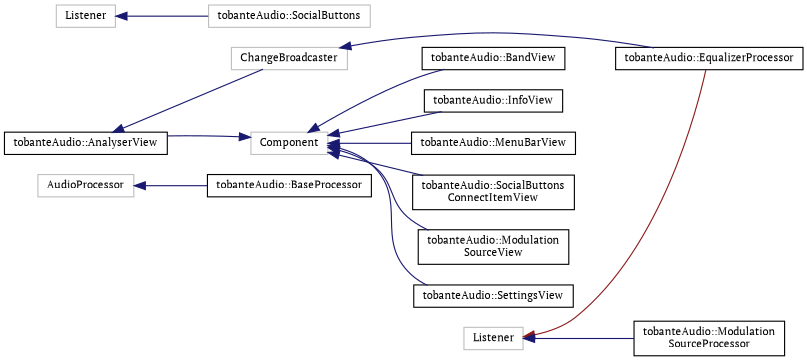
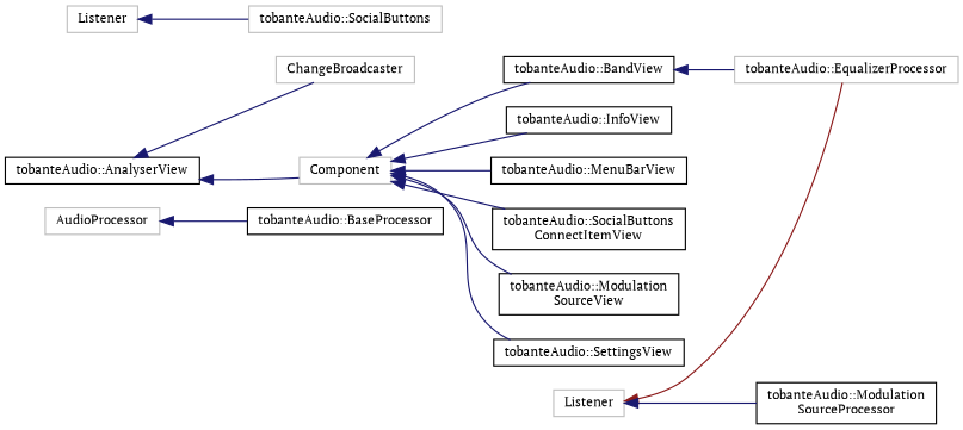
  digraph {
    fontname="PT Serif"
    rankdir=LR
    node [color=black fillcolor=white fontname="PT Serif" fontsize=10 shape=record style=filled]
    edge [color=midnightblue dir=back fontname="PT Serif" fontsize=10 labelfontname=Helvetica labelfontsize=10 style=solid]
    n1 [color=grey75 height=0.2 label=AudioProcessor width=0.4]
    n2 [height=0.2 label="tobanteAudio::BaseProcessor" width=0.4]
-   n3 [height=0.2 label="tobanteAudio::EqualizerProcessor" width=0.4]
+   n3 [color=grey75 height=0.2 label="tobanteAudio::EqualizerProcessor" width=0.4]
    n4 [height=0.2 label="tobanteAudio::Modulation\lSourceProcessor" width=0.4]
    n5 [color=grey75 height=0.2 label=ChangeBroadcaster width=0.4]
    n6 [height=0.2 label="tobanteAudio::AnalyserView" width=0.4]
    n7 [color=grey75 height=0.2 label=Component width=0.4]
    n8 [height=0.2 label="tobanteAudio::BandView" width=0.4]
    n9 [height=0.2 label="tobanteAudio::InfoView" width=0.4]
    n10 [height=0.2 label="tobanteAudio::MenuBarView" width=0.4]
    n11 [height=0.2 label="tobanteAudio::SocialButtons\lConnectItemView" width=0.4]
    n12 [height=0.2 label="tobanteAudio::Modulation\lSourceView" width=0.4]
    n13 [height=0.2 label="tobanteAudio::SettingsView" width=0.4]
    n14 [color=grey75 height=0.2 label="tobanteAudio::SocialButtons" width=0.4]
    n15 [color=grey75 height=0.2 label=Listener width=0.4]
    n16 [color=grey75 height=0.2 label=Listener width=0.4]
    n1 -> n2
-   n5 -> n3
+   n8 -> n3
    n6 -> n5
-   n7 -> n6
+   n6 -> n7
    n7 -> n8
    n7 -> n9
    n7 -> n10
    n7 -> n11
    n7 -> n12
    n7 -> n13
    n15 -> n14
    n16 -> n3 [color=firebrick4]
    n16 -> n4
  }
